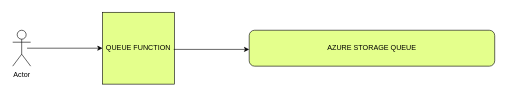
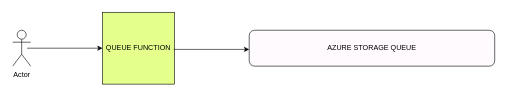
  <mxCell id="0" />
  <mxCell id="1" parent="0" />
  <mxCell id="2" value="QUEUE FUNCTION" style="whiteSpace=wrap;html=1;aspect=fixed;shadow=0;fillColor=#E4FF8C;" vertex="1" parent="1"><mxGeometry x="170" y="20" width="120" height="120" as="geometry" /></mxCell>
- <mxCell id="3" value="AZURE STORAGE QUEUE" style="rounded=1;whiteSpace=wrap;html=1;fillColor=#e4ff8c;" vertex="1" parent="1"><mxGeometry x="415" y="50" width="410" height="60" as="geometry" /></mxCell>
+ <mxCell id="3" value="AZURE STORAGE QUEUE" style="rounded=1;whiteSpace=wrap;html=1;fillColor=#FFFAFD;" vertex="1" parent="1"><mxGeometry x="415" y="50" width="410" height="60" as="geometry" /></mxCell>
  <mxCell id="4" value="Actor" style="shape=umlActor;verticalLabelPosition=bottom;verticalAlign=top;html=1;outlineConnect=0;" vertex="1" parent="1"><mxGeometry x="20" y="50" width="30" height="60" as="geometry" /></mxCell>
  <mxCell id="5" value="" style="endArrow=classic;html=1;rounded=0;entryX=0;entryY=0.5;entryDx=0;entryDy=0;" edge="1" parent="1" target="2"><mxGeometry width="50" height="50" relative="1" as="geometry"><mxPoint x="44" y="80" as="sourcePoint" /><mxPoint x="94" y="30" as="targetPoint" /></mxGeometry></mxCell>
  <mxCell id="6" value="" style="endArrow=classic;html=1;rounded=0;entryX=0;entryY=0.5;entryDx=0;entryDy=0;" edge="1" parent="1"><mxGeometry width="50" height="50" relative="1" as="geometry"><mxPoint x="289" y="82" as="sourcePoint" /><mxPoint x="415" y="82" as="targetPoint" /></mxGeometry></mxCell>
